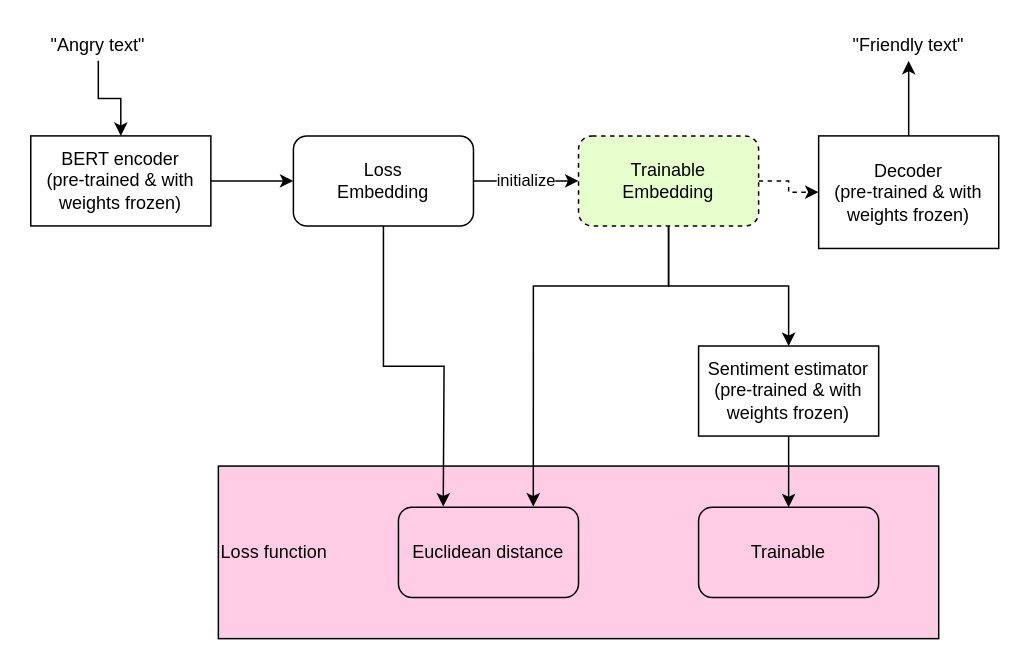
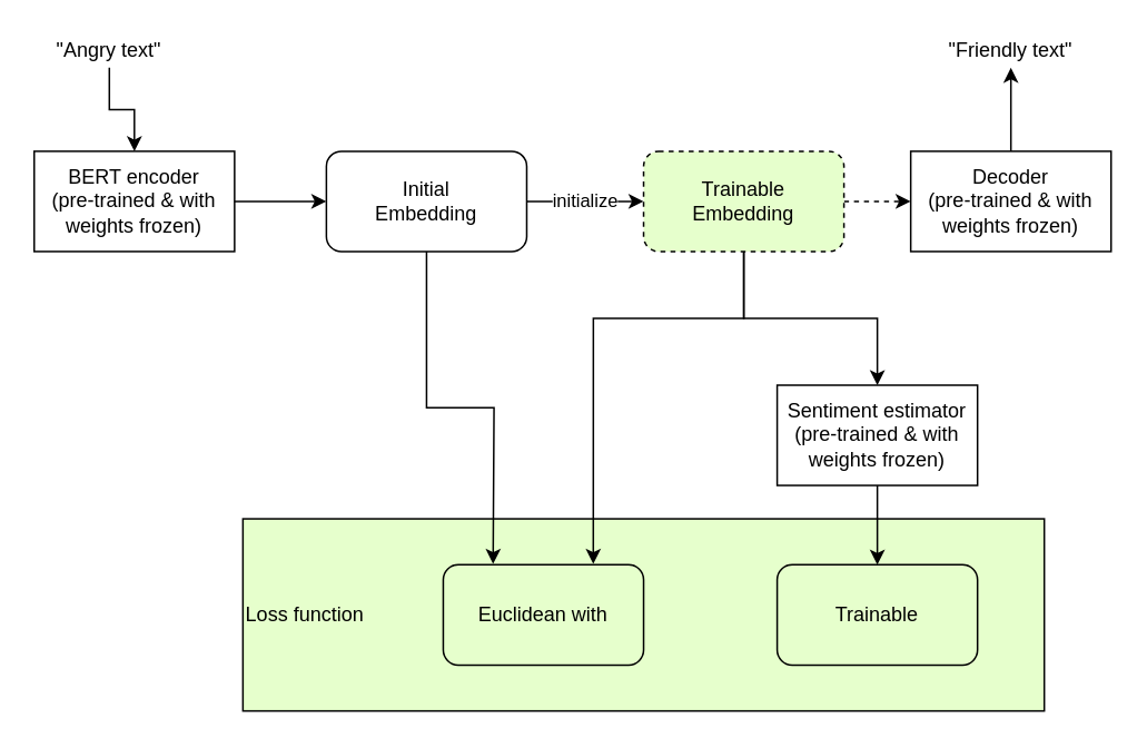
  <mxCell id="0" />
  <mxCell id="1" parent="0" />
- <mxCell id="2" value="Loss function" style="rounded=0;whiteSpace=wrap;html=1;strokeColor=#000000;fillColor=#FFCCE6;align=left;" vertex="1" parent="1"><mxGeometry x="145" y="310" width="480" height="115" as="geometry" /></mxCell>
+ <mxCell id="2" value="Loss function" style="rounded=0;whiteSpace=wrap;html=1;strokeColor=#000000;fillColor=#e6ffcc;align=left;" vertex="1" parent="1"><mxGeometry x="145" y="310" width="480" height="115" as="geometry" /></mxCell>
  <mxCell id="3" style="edgeStyle=orthogonalEdgeStyle;rounded=0;orthogonalLoop=1;jettySize=auto;html=1;" edge="1" parent="1" source="4" target="13"><mxGeometry relative="1" as="geometry" /></mxCell>
  <mxCell id="4" value="&quot;Angry text&quot;" style="text;html=1;strokeColor=none;fillColor=none;align=center;verticalAlign=middle;whiteSpace=wrap;rounded=0;" vertex="1" parent="1"><mxGeometry x="30" y="20" width="70" height="20" as="geometry" /></mxCell>
  <mxCell id="5" value="initialize" style="edgeStyle=orthogonalEdgeStyle;rounded=0;orthogonalLoop=1;jettySize=auto;html=1;" edge="1" parent="1" source="7" target="17"><mxGeometry relative="1" as="geometry" /></mxCell>
  <mxCell id="6" style="edgeStyle=orthogonalEdgeStyle;rounded=0;orthogonalLoop=1;jettySize=auto;html=1;entryX=0.25;entryY=0;entryDx=0;entryDy=0;" edge="1" parent="1" source="7"><mxGeometry relative="1" as="geometry"><mxPoint x="294.857" y="337" as="targetPoint" /></mxGeometry></mxCell>
- <mxCell id="7" value="Loss&lt;br&gt;Embedding" style="rounded=1;whiteSpace=wrap;html=1;strokeColor=#000000;fillColor=none;" vertex="1" parent="1"><mxGeometry x="195" y="90" width="120" height="60" as="geometry" /></mxCell>
+ <mxCell id="7" value="Initial&lt;br&gt;Embedding" style="rounded=1;whiteSpace=wrap;html=1;strokeColor=#000000;fillColor=none;" vertex="1" parent="1"><mxGeometry x="195" y="90" width="120" height="60" as="geometry" /></mxCell>
  <mxCell id="8" style="edgeStyle=orthogonalEdgeStyle;rounded=0;orthogonalLoop=1;jettySize=auto;html=1;exitX=0.5;exitY=1;exitDx=0;exitDy=0;" edge="1" parent="1" source="9" target="20"><mxGeometry relative="1" as="geometry" /></mxCell>
  <mxCell id="9" value="Sentiment estimator&lt;br&gt;(pre-trained &amp;amp; with weights frozen)" style="rounded=0;whiteSpace=wrap;html=1;strokeColor=#000000;fillColor=none;" vertex="1" parent="1"><mxGeometry x="465" y="230" width="120" height="60" as="geometry" /></mxCell>
  <mxCell id="10" style="edgeStyle=orthogonalEdgeStyle;rounded=0;orthogonalLoop=1;jettySize=auto;html=1;entryX=0.5;entryY=1;entryDx=0;entryDy=0;" edge="1" parent="1" source="11" target="18"><mxGeometry relative="1" as="geometry" /></mxCell>
- <mxCell id="11" value="Decoder&lt;br&gt;(pre-trained &amp;amp; with weights frozen)" style="rounded=0;whiteSpace=wrap;html=1;strokeColor=#000000;fillColor=none;" vertex="1" parent="1"><mxGeometry x="545" y="90" width="120" height="75" as="geometry" /></mxCell>
+ <mxCell id="11" value="Decoder&lt;br&gt;(pre-trained &amp;amp; with weights frozen)" style="rounded=0;whiteSpace=wrap;html=1;strokeColor=#000000;fillColor=none;" vertex="1" parent="1"><mxGeometry x="545" y="90" width="120" height="60" as="geometry" /></mxCell>
  <mxCell id="12" style="edgeStyle=orthogonalEdgeStyle;rounded=0;orthogonalLoop=1;jettySize=auto;html=1;" edge="1" parent="1" source="13" target="7"><mxGeometry relative="1" as="geometry" /></mxCell>
  <mxCell id="13" value="BERT encoder&lt;br&gt;(pre-trained &amp;amp; with weights frozen)" style="rounded=0;whiteSpace=wrap;html=1;strokeColor=#000000;fillColor=none;" vertex="1" parent="1"><mxGeometry x="20" y="90" width="120" height="60" as="geometry" /></mxCell>
  <mxCell id="14" style="edgeStyle=orthogonalEdgeStyle;rounded=0;orthogonalLoop=1;jettySize=auto;html=1;entryX=0.75;entryY=0;entryDx=0;entryDy=0;" edge="1" parent="1" source="17"><mxGeometry relative="1" as="geometry"><mxPoint x="354.857" y="337" as="targetPoint" /><Array as="points"><mxPoint x="445" y="190" /><mxPoint x="355" y="190" /></Array></mxGeometry></mxCell>
  <mxCell id="15" style="edgeStyle=orthogonalEdgeStyle;rounded=0;orthogonalLoop=1;jettySize=auto;html=1;" edge="1" parent="1" source="17" target="9"><mxGeometry relative="1" as="geometry" /></mxCell>
  <mxCell id="16" style="edgeStyle=orthogonalEdgeStyle;rounded=0;orthogonalLoop=1;jettySize=auto;html=1;dashed=1;" edge="1" parent="1" source="17" target="11"><mxGeometry relative="1" as="geometry" /></mxCell>
  <mxCell id="17" value="Trainable&lt;br&gt;Embedding" style="rounded=1;whiteSpace=wrap;html=1;strokeColor=#000000;fillColor=#E6FFCC;dashed=1;" vertex="1" parent="1"><mxGeometry x="385" y="90" width="120" height="60" as="geometry" /></mxCell>
  <mxCell id="18" value="&quot;Friendly text&quot;" style="text;html=1;strokeColor=none;fillColor=none;align=center;verticalAlign=middle;whiteSpace=wrap;rounded=0;" vertex="1" parent="1"><mxGeometry x="560" y="20" width="90" height="20" as="geometry" /></mxCell>
- <mxCell id="19" value="Euclidean distance" style="rounded=1;whiteSpace=wrap;html=1;strokeColor=#000000;fillColor=none;" vertex="1" parent="1"><mxGeometry x="265" y="337.5" width="120" height="60" as="geometry" /></mxCell>
+ <mxCell id="19" value="Euclidean with" style="rounded=1;whiteSpace=wrap;html=1;strokeColor=#000000;fillColor=none;" vertex="1" parent="1"><mxGeometry x="265" y="337.5" width="120" height="60" as="geometry" /></mxCell>
  <mxCell id="20" value="Trainable" style="rounded=1;whiteSpace=wrap;html=1;strokeColor=#000000;fillColor=none;" vertex="1" parent="1"><mxGeometry x="465" y="337.5" width="120" height="60" as="geometry" /></mxCell>
